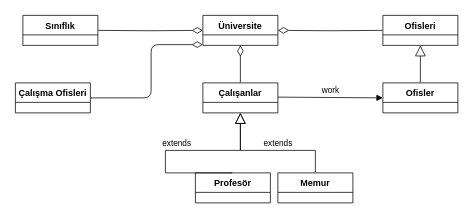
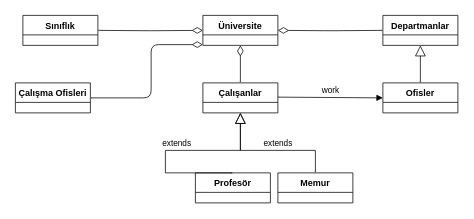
  <mxCell id="0" />
  <mxCell id="1" parent="0" />
  <mxCell id="2" value="Sınıflık" style="swimlane;fontStyle=1;align=center;verticalAlign=top;childLayout=stackLayout;horizontal=1;startSize=26;horizontalStack=0;resizeParent=1;resizeParentMax=0;resizeLast=0;collapsible=1;marginBottom=0;" vertex="1" parent="1"><mxGeometry x="30" y="20" width="100" height="40" as="geometry" /></mxCell>
- <mxCell id="3" value="Ofisleri" style="swimlane;fontStyle=1;align=center;verticalAlign=top;childLayout=stackLayout;horizontal=1;startSize=26;horizontalStack=0;resizeParent=1;resizeParentMax=0;resizeLast=0;collapsible=1;marginBottom=0;" vertex="1" parent="1"><mxGeometry x="510" y="20" width="100" height="40" as="geometry" /></mxCell>
+ <mxCell id="3" value="Departmanlar" style="swimlane;fontStyle=1;align=center;verticalAlign=top;childLayout=stackLayout;horizontal=1;startSize=26;horizontalStack=0;resizeParent=1;resizeParentMax=0;resizeLast=0;collapsible=1;marginBottom=0;" vertex="1" parent="1"><mxGeometry x="510" y="20" width="100" height="40" as="geometry" /></mxCell>
  <mxCell id="4" value="Çalışma Ofisleri" style="swimlane;fontStyle=1;align=center;verticalAlign=top;childLayout=stackLayout;horizontal=1;startSize=26;horizontalStack=0;resizeParent=1;resizeParentMax=0;resizeLast=0;collapsible=1;marginBottom=0;" vertex="1" parent="1"><mxGeometry x="20" y="110" width="100" height="40" as="geometry" /></mxCell>
  <mxCell id="5" value="Üniversite" style="swimlane;fontStyle=1;align=center;verticalAlign=top;childLayout=stackLayout;horizontal=1;startSize=26;horizontalStack=0;resizeParent=1;resizeParentMax=0;resizeLast=0;collapsible=1;marginBottom=0;" vertex="1" parent="1"><mxGeometry x="270" y="20" width="100" height="40" as="geometry" /></mxCell>
  <mxCell id="6" value="Ofisler" style="swimlane;fontStyle=1;align=center;verticalAlign=top;childLayout=stackLayout;horizontal=1;startSize=26;horizontalStack=0;resizeParent=1;resizeParentMax=0;resizeLast=0;collapsible=1;marginBottom=0;" vertex="1" parent="1"><mxGeometry x="510" y="110" width="100" height="40" as="geometry" /></mxCell>
  <mxCell id="7" value="Çalışanlar" style="swimlane;fontStyle=1;align=center;verticalAlign=top;childLayout=stackLayout;horizontal=1;startSize=26;horizontalStack=0;resizeParent=1;resizeParentMax=0;resizeLast=0;collapsible=1;marginBottom=0;" vertex="1" parent="1"><mxGeometry x="270" y="110" width="100" height="40" as="geometry" /></mxCell>
  <mxCell id="8" value="Profesör" style="swimlane;fontStyle=1;align=center;verticalAlign=top;childLayout=stackLayout;horizontal=1;startSize=26;horizontalStack=0;resizeParent=1;resizeParentMax=0;resizeLast=0;collapsible=1;marginBottom=0;" vertex="1" parent="1"><mxGeometry x="260" y="230" width="100" height="40" as="geometry" /></mxCell>
  <mxCell id="9" value="Memur" style="swimlane;fontStyle=1;align=center;verticalAlign=top;childLayout=stackLayout;horizontal=1;startSize=26;horizontalStack=0;resizeParent=1;resizeParentMax=0;resizeLast=0;collapsible=1;marginBottom=0;" vertex="1" parent="1"><mxGeometry x="370" y="230" width="100" height="40" as="geometry" /></mxCell>
  <mxCell id="10" value="1" style="endArrow=diamondThin;html=1;endSize=0;startArrow=diamondThin;startSize=12;startFill=0;edgeStyle=orthogonalEdgeStyle;align=left;verticalAlign=bottom;endFill=0;strokeWidth=1;sourcePerimeterSpacing=0;targetPerimeterSpacing=14;jumpSize=3;strokeColor=#000000;comic=0;shadow=0;labelBackgroundColor=none;fontColor=none;noLabel=1;entryX=0;entryY=0.5;entryDx=0;entryDy=0;" edge="1" parent="1" target="3"><mxGeometry x="-1" y="3" relative="1" as="geometry"><mxPoint x="370" y="40" as="sourcePoint" /><mxPoint x="470" y="40" as="targetPoint" /></mxGeometry></mxCell>
  <mxCell id="11" value="1" style="endArrow=diamondThin;html=1;endSize=0;startArrow=diamondThin;startSize=12;startFill=0;edgeStyle=orthogonalEdgeStyle;align=left;verticalAlign=bottom;endFill=0;strokeWidth=1;sourcePerimeterSpacing=0;targetPerimeterSpacing=14;jumpSize=3;strokeColor=#000000;comic=0;shadow=0;labelBackgroundColor=none;fontColor=none;noLabel=1;entryX=1;entryY=0.5;entryDx=0;entryDy=0;" edge="1" parent="1" target="2"><mxGeometry x="-1" y="3" relative="1" as="geometry"><mxPoint x="270" y="40" as="sourcePoint" /><mxPoint x="150" y="55.5" as="targetPoint" /></mxGeometry></mxCell>
  <mxCell id="12" value="1" style="endArrow=diamondThin;html=1;endSize=0;startArrow=diamondThin;startSize=12;startFill=0;edgeStyle=orthogonalEdgeStyle;align=left;verticalAlign=bottom;endFill=0;strokeWidth=1;sourcePerimeterSpacing=0;targetPerimeterSpacing=14;jumpSize=3;strokeColor=#000000;comic=0;shadow=0;labelBackgroundColor=none;fontColor=none;noLabel=1;entryX=1;entryY=0.5;entryDx=0;entryDy=0;" edge="1" parent="1" target="4"><mxGeometry x="-1" y="3" relative="1" as="geometry"><mxPoint x="270" y="59" as="sourcePoint" /><mxPoint x="201" y="130" as="targetPoint" /><Array as="points"><mxPoint x="201" y="59" /><mxPoint x="201" y="130" /></Array></mxGeometry></mxCell>
  <mxCell id="13" value="1" style="endArrow=diamondThin;html=1;endSize=0;startArrow=block;startSize=12;startFill=0;edgeStyle=orthogonalEdgeStyle;align=left;verticalAlign=bottom;endFill=0;strokeWidth=1;sourcePerimeterSpacing=0;targetPerimeterSpacing=14;jumpSize=3;strokeColor=#000000;comic=0;shadow=0;labelBackgroundColor=none;fontColor=none;noLabel=1;entryX=0.5;entryY=0;entryDx=0;entryDy=0;exitX=0.5;exitY=1;exitDx=0;exitDy=0;" edge="1" parent="1" source="3" target="6"><mxGeometry x="-1" y="3" relative="1" as="geometry"><mxPoint x="410" y="84.5" as="sourcePoint" /><mxPoint x="550" y="84.5" as="targetPoint" /></mxGeometry></mxCell>
  <mxCell id="14" value="1" style="endArrow=diamondThin;html=1;endSize=0;startArrow=diamondThin;startSize=12;startFill=0;edgeStyle=orthogonalEdgeStyle;align=left;verticalAlign=bottom;endFill=0;strokeWidth=1;sourcePerimeterSpacing=0;targetPerimeterSpacing=14;jumpSize=3;strokeColor=#000000;comic=0;shadow=0;labelBackgroundColor=none;fontColor=none;noLabel=1;entryX=0.5;entryY=0;entryDx=0;entryDy=0;exitX=0.5;exitY=1;exitDx=0;exitDy=0;" edge="1" parent="1"><mxGeometry x="-1" y="3" relative="1" as="geometry"><mxPoint x="320" y="60" as="sourcePoint" /><mxPoint x="320" y="110" as="targetPoint" /></mxGeometry></mxCell>
  <mxCell id="15" value="extends" style="edgeStyle=orthogonalEdgeStyle;rounded=0;comic=0;jumpSize=3;orthogonalLoop=1;jettySize=auto;html=1;shadow=0;labelBackgroundColor=none;startArrow=block;startFill=0;startSize=12;sourcePerimeterSpacing=0;endArrow=diamondThin;endFill=0;endSize=0;targetPerimeterSpacing=14;strokeColor=#000000;strokeWidth=1;fontColor=none;entryX=0.5;entryY=0;entryDx=0;entryDy=0;" edge="1" parent="1" target="8"><mxGeometry y="-10" relative="1" as="geometry"><mxPoint x="300" y="220" as="targetPoint" /><mxPoint x="320" y="150" as="sourcePoint" /><Array as="points"><mxPoint x="320" y="200" /><mxPoint x="220" y="200" /></Array><mxPoint as="offset" /></mxGeometry></mxCell>
  <mxCell id="16" value="work" style="html=1;verticalAlign=bottom;endArrow=block;shadow=0;labelBackgroundColor=none;strokeColor=#000000;strokeWidth=1;fontColor=none;entryX=0;entryY=0.5;entryDx=0;entryDy=0;" edge="1" parent="1" target="6"><mxGeometry width="80" relative="1" as="geometry"><mxPoint x="370" y="129" as="sourcePoint" /><mxPoint x="450" y="129" as="targetPoint" /></mxGeometry></mxCell>
  <mxCell id="17" value="extends" style="edgeStyle=orthogonalEdgeStyle;rounded=0;comic=0;jumpSize=3;orthogonalLoop=1;jettySize=auto;html=1;shadow=0;labelBackgroundColor=none;startArrow=block;startFill=0;startSize=12;sourcePerimeterSpacing=0;endArrow=diamondThin;endFill=0;endSize=0;targetPerimeterSpacing=14;strokeColor=#000000;strokeWidth=1;fontColor=none;entryX=0.5;entryY=0;entryDx=0;entryDy=0;fontStyle=0" edge="1" parent="1"><mxGeometry x="0.111" y="10" relative="1" as="geometry"><mxPoint x="420" y="230" as="targetPoint" /><mxPoint x="320" y="150" as="sourcePoint" /><Array as="points"><mxPoint x="320" y="200" /><mxPoint x="420" y="200" /></Array><mxPoint as="offset" /></mxGeometry></mxCell>
